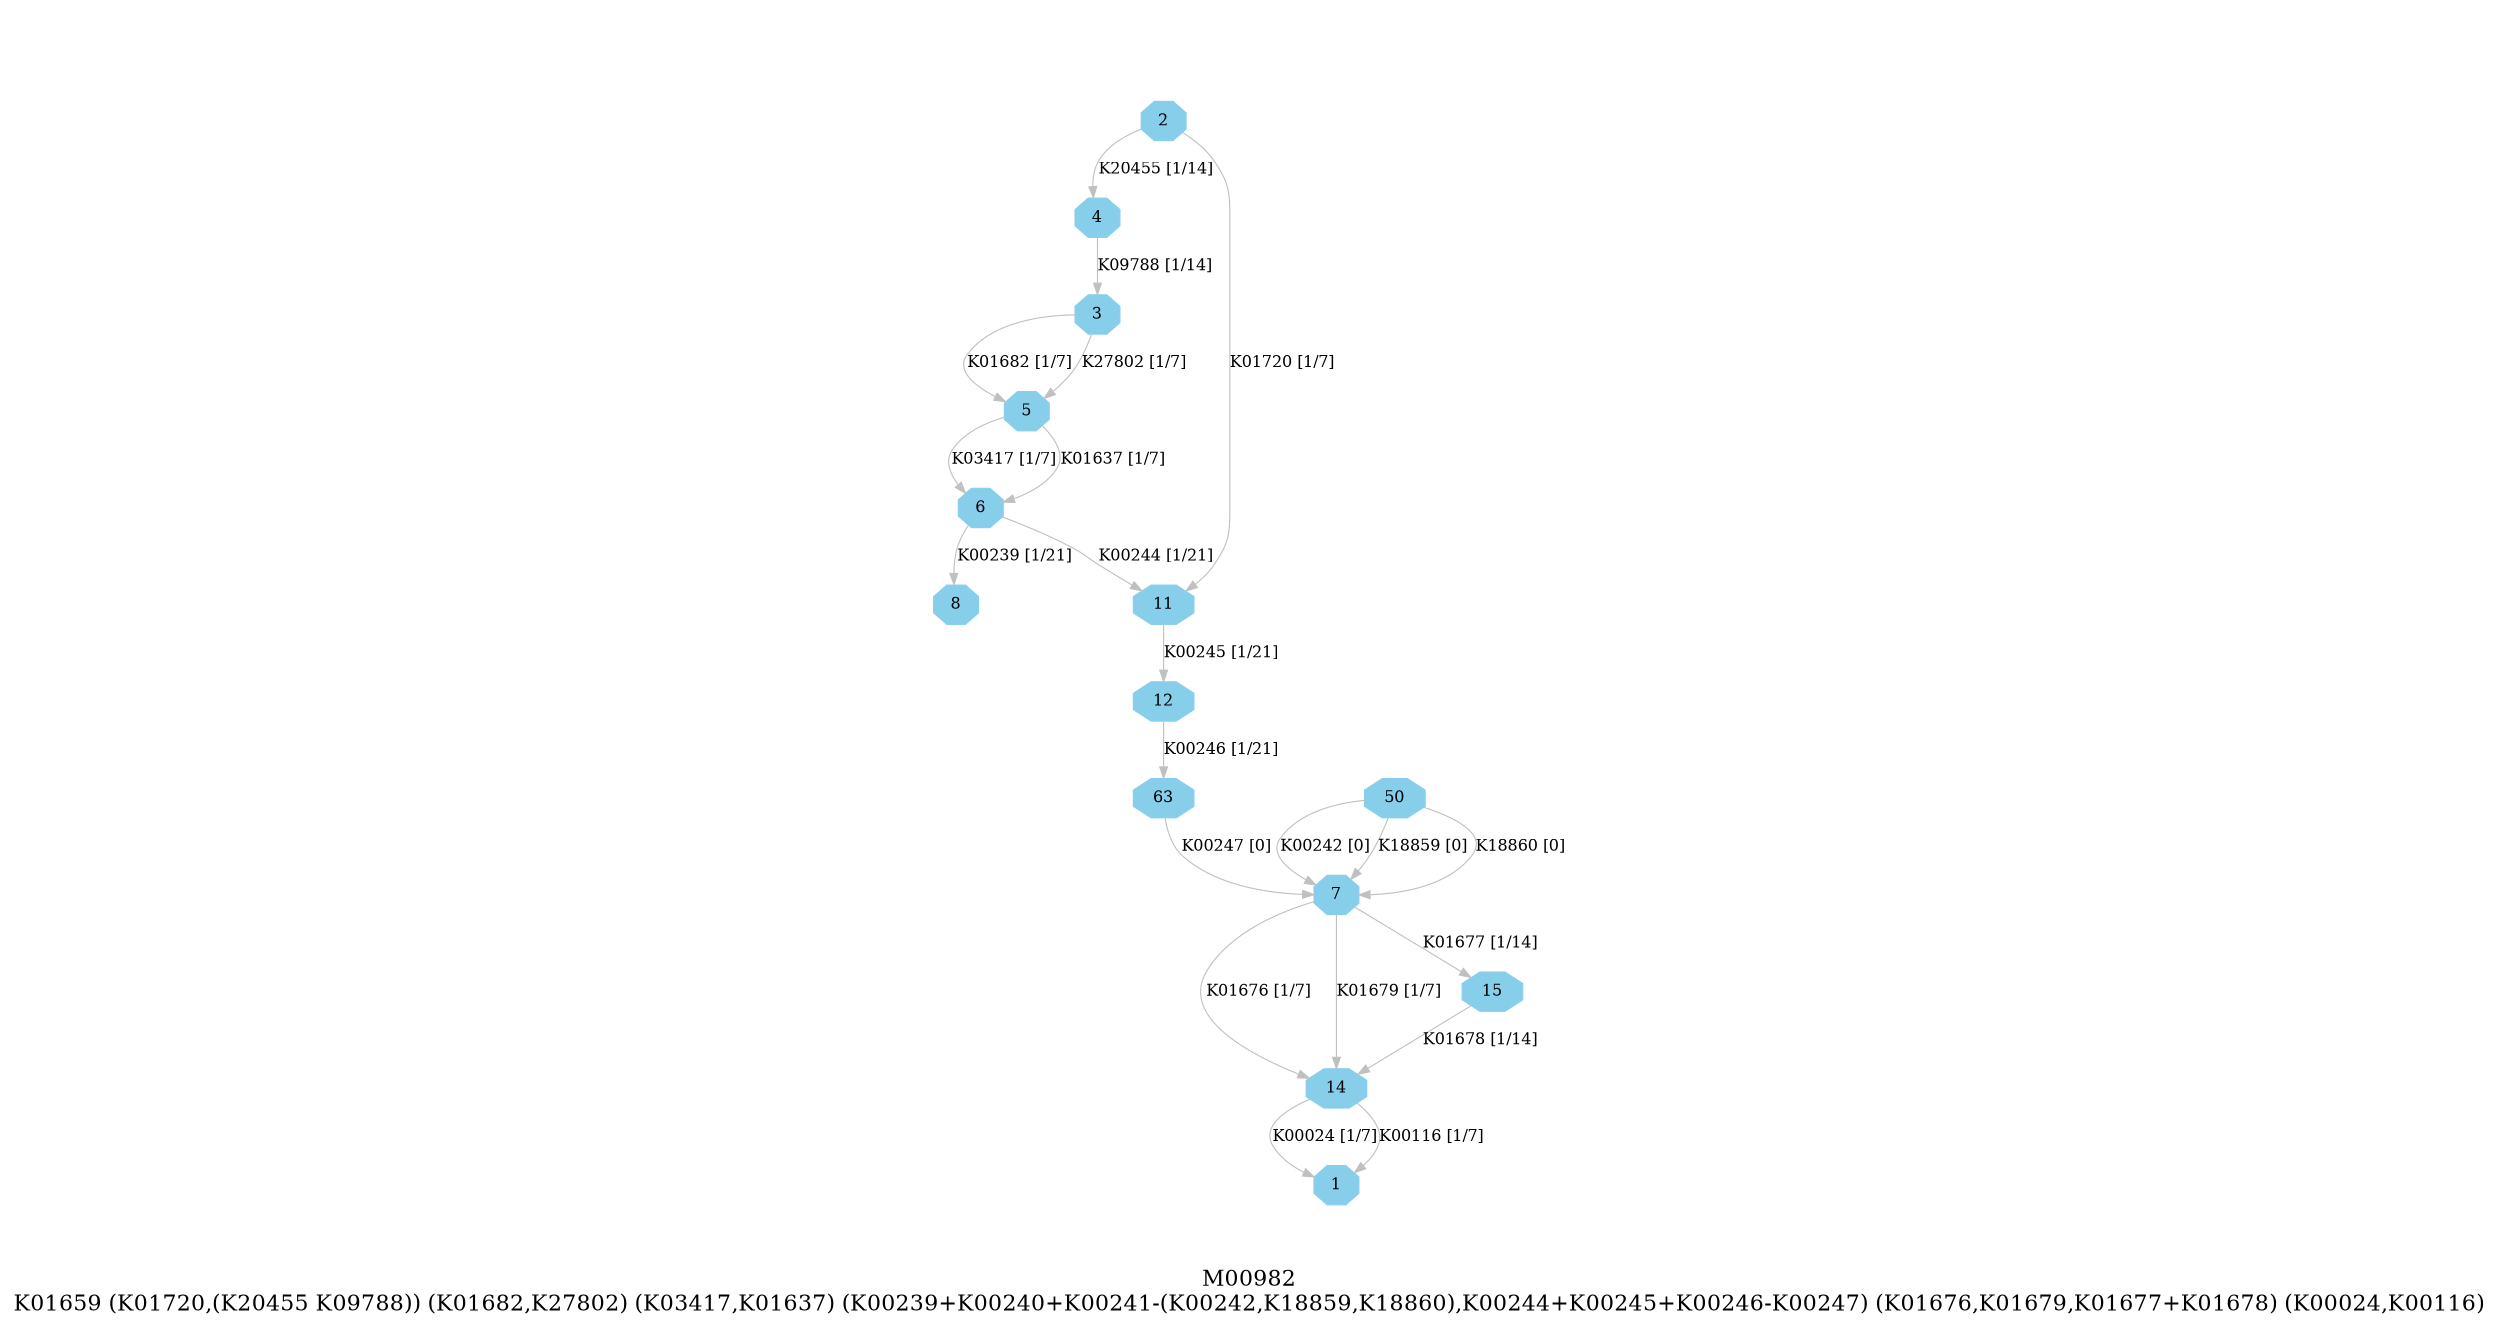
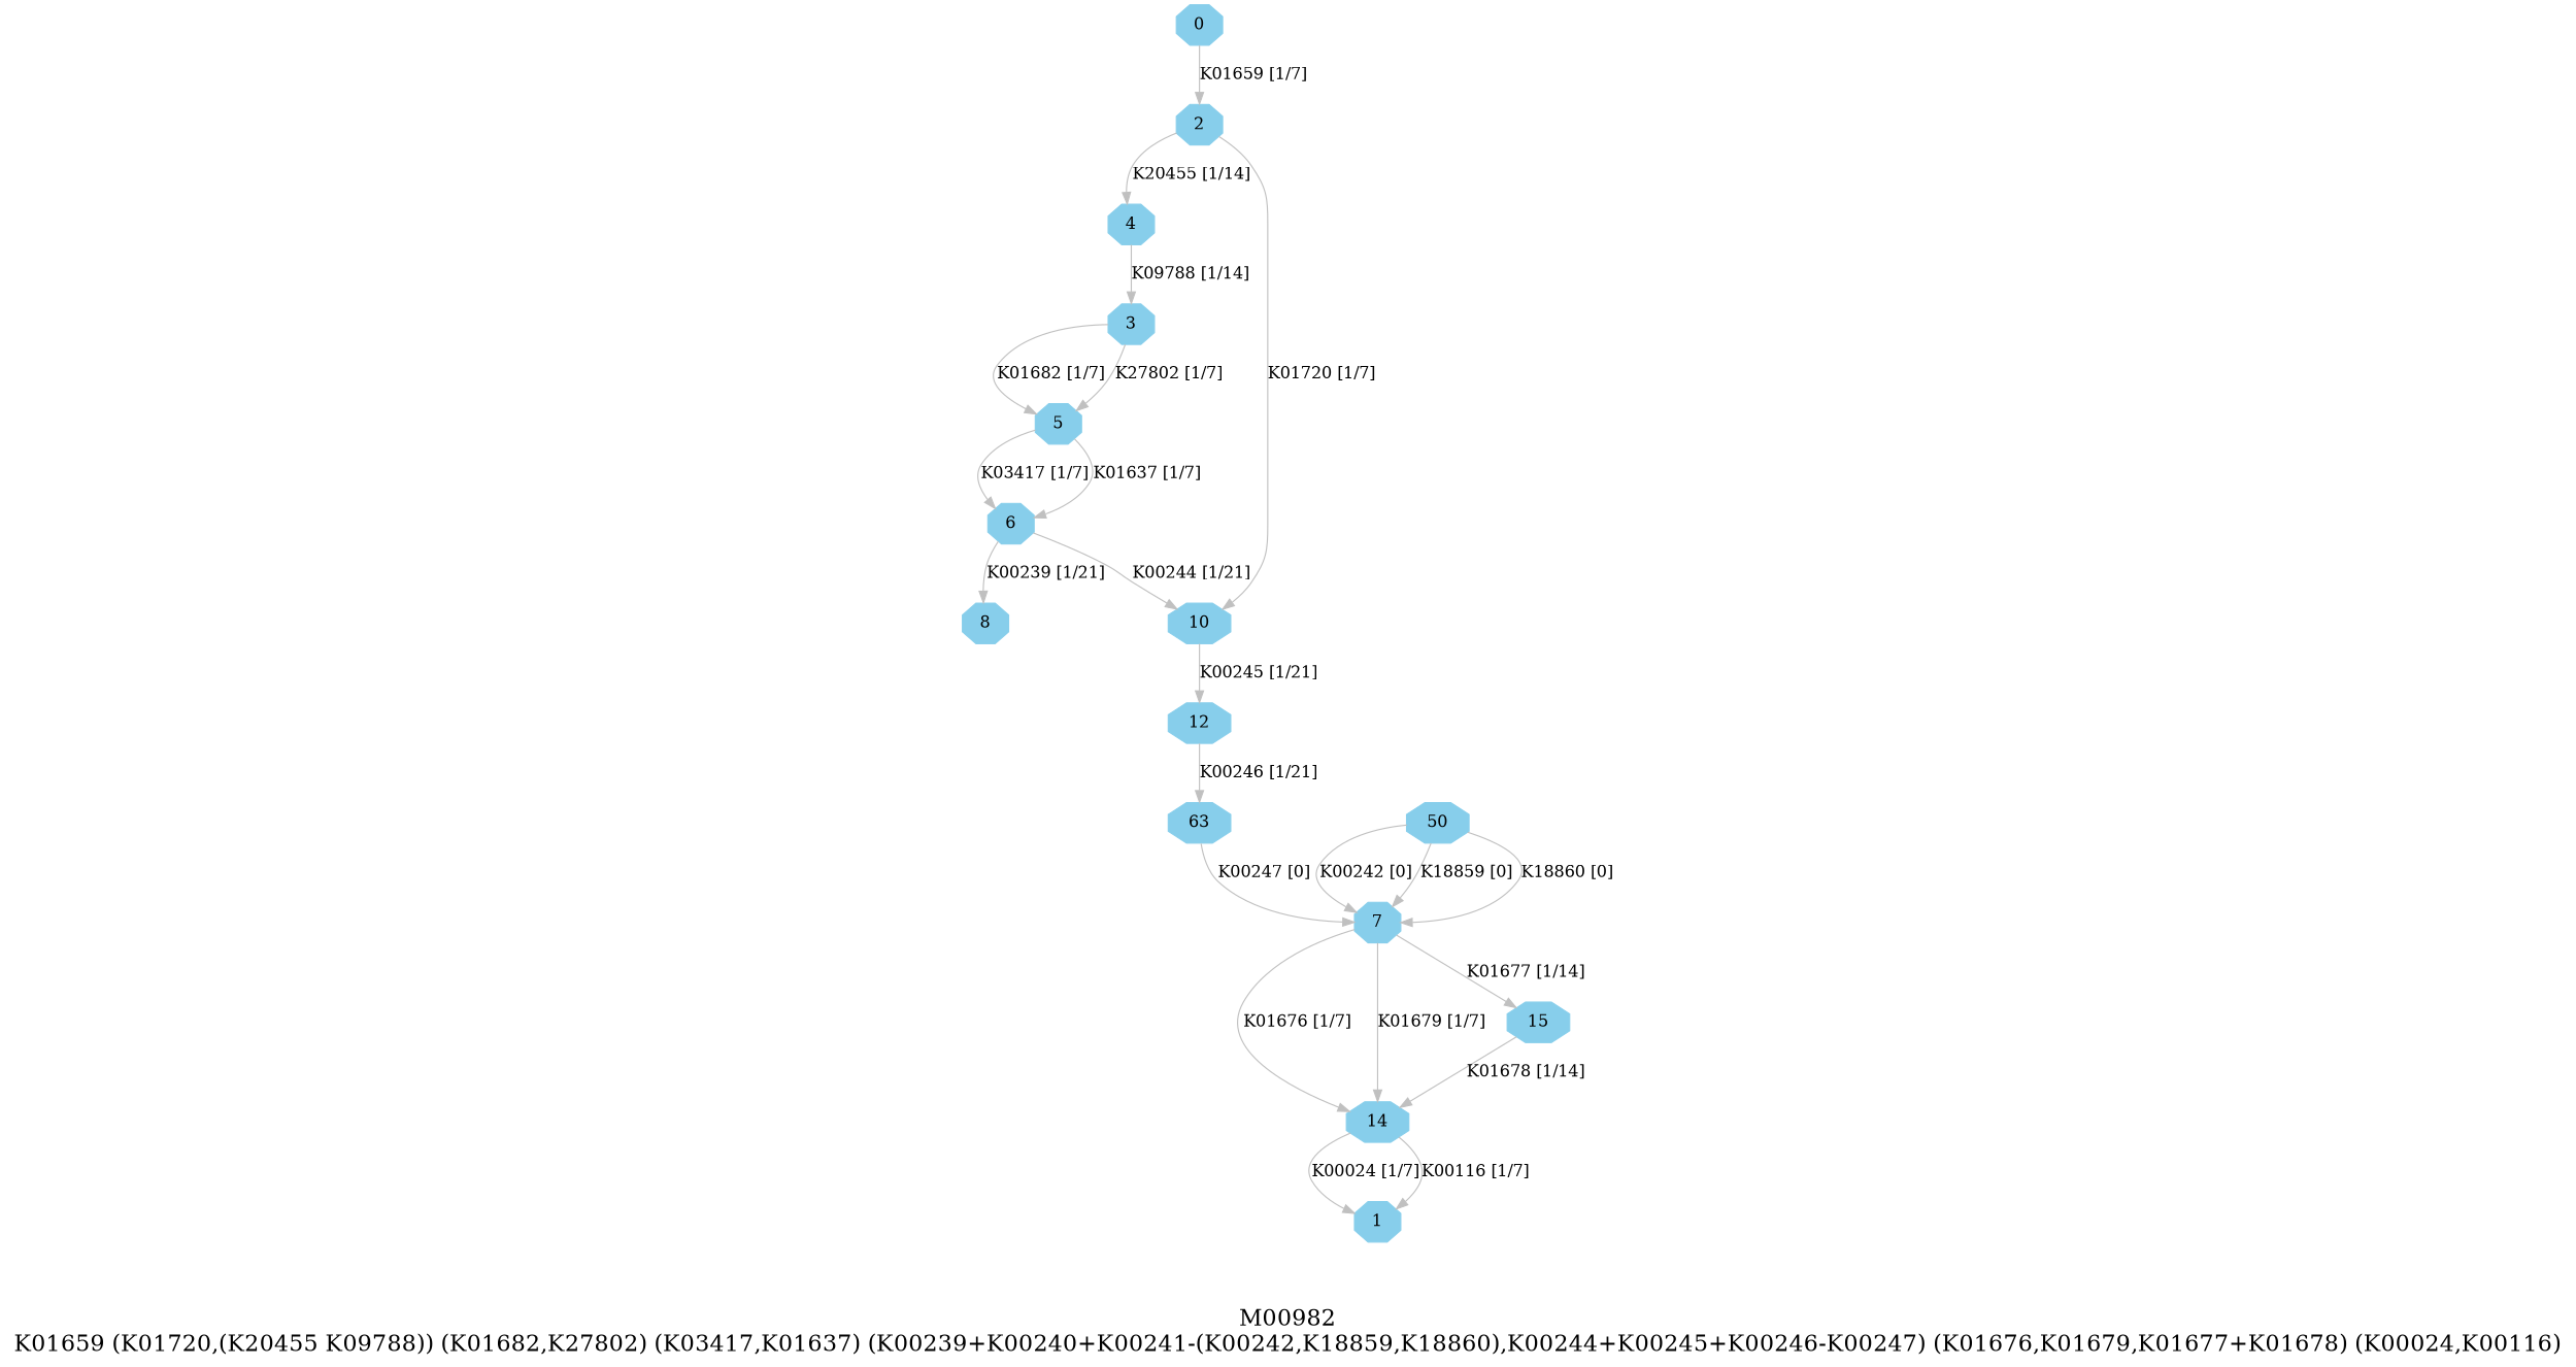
  digraph {
    fontsize=20
    label="M00982\nK01659 (K01720,(K20455 K09788)) (K01682,K27802) (K03417,K01637) (K00239+K00240+K00241-(K00242,K18859,K18860),K00244+K00245+K00246-K00247) (K01676,K01679,K01677+K01678) (K00024,K00116)"
    node [color=skyblue shape=octagon style=filled]
    edge [color=grey]
+   0 [height=.3 width=.3]
    1 [height=.3 width=.3]
    2 [height=.3 width=.3]
    3 [height=.3 width=.3]
    4 [height=.3 width=.3]
    5 [height=.3 width=.3]
    6 [height=.3 width=.3]
    7 [height=.3 width=.3]
    8 [height=.3 width=.3]
    n10 [height=.3 label=50 width=.3]
-   11 [height=.3 width=.3]
+   11 [height=.3 width=.3 label=10]
    12 [height=.3 width=.3]
    n13 [height=.3 label=63 width=.3]
    14 [height=.3 width=.3]
    15 [height=.3 width=.3]
    subgraph sub_1 {
+     0
      1
      2
      3
      4
      5
      6
      7
      8
      n10
      11
      12
      n13
      14
      15
    }
+   0 -> 2 [label="K01659 [1/7]"]
    2 -> 4 [label="K20455 [1/14]"]
    2 -> 11 [label="K01720 [1/7]"]
    3 -> 5 [label="K01682 [1/7]"]
    3 -> 5 [label="K27802 [1/7]"]
    4 -> 3 [label="K09788 [1/14]"]
    5 -> 6 [label="K03417 [1/7]"]
    5 -> 6 [label="K01637 [1/7]"]
    6 -> 8 [label="K00239 [1/21]"]
    6 -> 11 [label="K00244 [1/21]"]
    7 -> 14 [label="K01676 [1/7]"]
    7 -> 14 [label="K01679 [1/7]"]
    7 -> 15 [label="K01677 [1/14]"]
    n10 -> 7 [label="K00242 [0]"]
    n10 -> 7 [label="K18859 [0]"]
    n10 -> 7 [label="K18860 [0]"]
    11 -> 12 [label="K00245 [1/21]"]
    12 -> n13 [label="K00246 [1/21]"]
    n13 -> 7 [label="K00247 [0]"]
    14 -> 1 [label="K00024 [1/7]"]
    14 -> 1 [label="K00116 [1/7]"]
    15 -> 14 [label="K01678 [1/14]"]
  }
